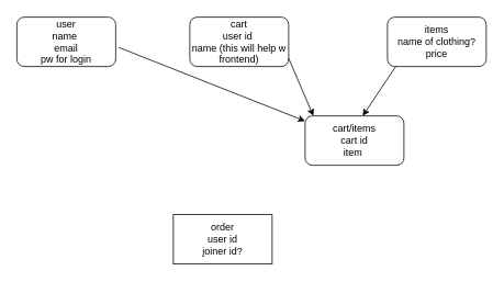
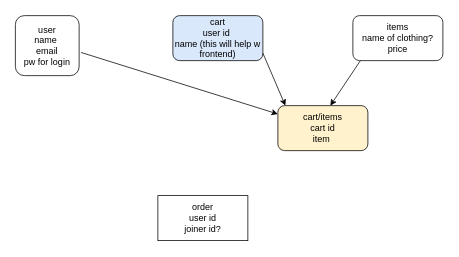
  <mxCell id="0" />
  <mxCell id="1" parent="0" />
- <mxCell id="2" value="user&lt;br&gt;name&amp;nbsp;&lt;br&gt;email&lt;br&gt;pw for login" style="rounded=1;whiteSpace=wrap;html=1;" vertex="1" parent="1"><mxGeometry x="20" y="20" width="120" height="60" as="geometry" /></mxCell>
- <mxCell id="3" value="cart&lt;br&gt;user id&amp;nbsp;&lt;br&gt;name (this will help w frontend)" style="rounded=1;whiteSpace=wrap;html=1;" vertex="1" parent="1"><mxGeometry x="230" y="20" width="120" height="60" as="geometry" /></mxCell>
+ <mxCell id="2" value="user&lt;br&gt;name&amp;nbsp;&lt;br&gt;email&lt;br&gt;pw for login" style="rounded=1;whiteSpace=wrap;html=1;" vertex="1" parent="1"><mxGeometry x="20" y="20" width="85" height="80" as="geometry" /></mxCell>
+ <mxCell id="3" value="cart&lt;br&gt;user id&amp;nbsp;&lt;br&gt;name (this will help w frontend)" style="rounded=1;whiteSpace=wrap;html=1;fillColor=#dae8fc;" vertex="1" parent="1"><mxGeometry x="230" y="20" width="120" height="60" as="geometry" /></mxCell>
  <mxCell id="4" value="items&lt;br&gt;name of clothing?&lt;br&gt;price" style="rounded=1;whiteSpace=wrap;html=1;" vertex="1" parent="1"><mxGeometry x="470" y="20" width="120" height="60" as="geometry" /></mxCell>
  <mxCell id="5" value="order&lt;br&gt;user id&lt;br&gt;joiner id?&lt;br&gt;" style="whiteSpace=wrap;html=1;rounded=0;" vertex="1" parent="1"><mxGeometry x="210" y="260" width="120" height="60" as="geometry" /></mxCell>
- <mxCell id="6" value="cart/items&lt;br&gt;cart id&lt;br&gt;item&amp;nbsp;" style="rounded=1;whiteSpace=wrap;html=1;" vertex="1" parent="1"><mxGeometry x="370" y="140" width="120" height="60" as="geometry" /></mxCell>
+ <mxCell id="6" value="cart/items&lt;br&gt;cart id&lt;br&gt;item&amp;nbsp;" style="rounded=1;whiteSpace=wrap;html=1;fillColor=#fff2cc;" vertex="1" parent="1"><mxGeometry x="370" y="140" width="120" height="60" as="geometry" /></mxCell>
  <mxCell id="7" value="" style="endArrow=classic;html=1;exitX=1.031;exitY=0.614;exitDx=0;exitDy=0;exitPerimeter=0;" edge="1" parent="1" source="2" target="6"><mxGeometry width="50" height="50" relative="1" as="geometry"><mxPoint x="150" y="60" as="sourcePoint" /><mxPoint x="200" y="10" as="targetPoint" /></mxGeometry></mxCell>
  <mxCell id="8" value="" style="endArrow=classic;html=1;" edge="1" parent="1"><mxGeometry width="50" height="50" relative="1" as="geometry"><mxPoint x="350" y="70" as="sourcePoint" /><mxPoint x="380" y="140" as="targetPoint" /></mxGeometry></mxCell>
  <mxCell id="9" value="" style="endArrow=classic;html=1;entryX=0.583;entryY=0;entryDx=0;entryDy=0;entryPerimeter=0;" edge="1" parent="1" target="6"><mxGeometry width="50" height="50" relative="1" as="geometry"><mxPoint x="480" y="80" as="sourcePoint" /><mxPoint x="430" y="130" as="targetPoint" /></mxGeometry></mxCell>
